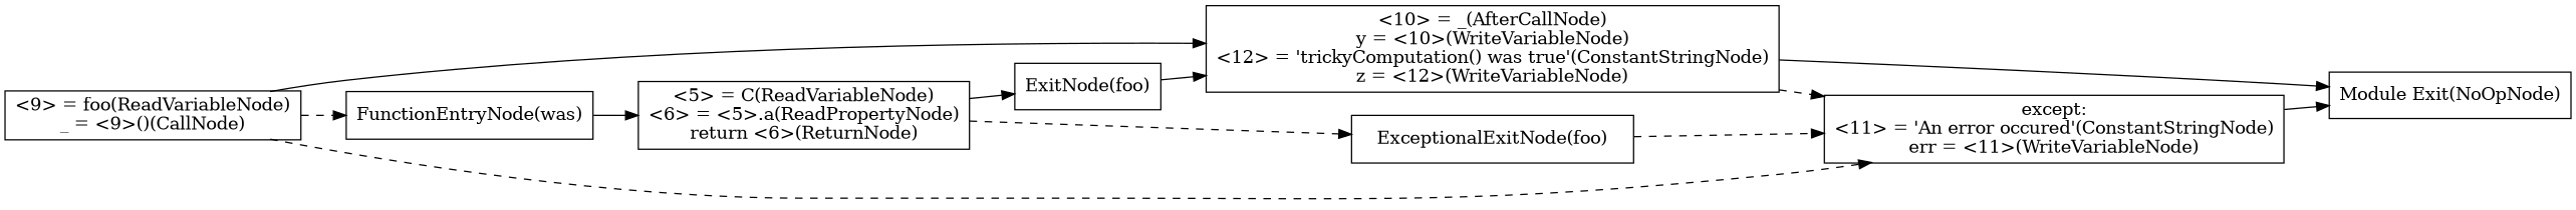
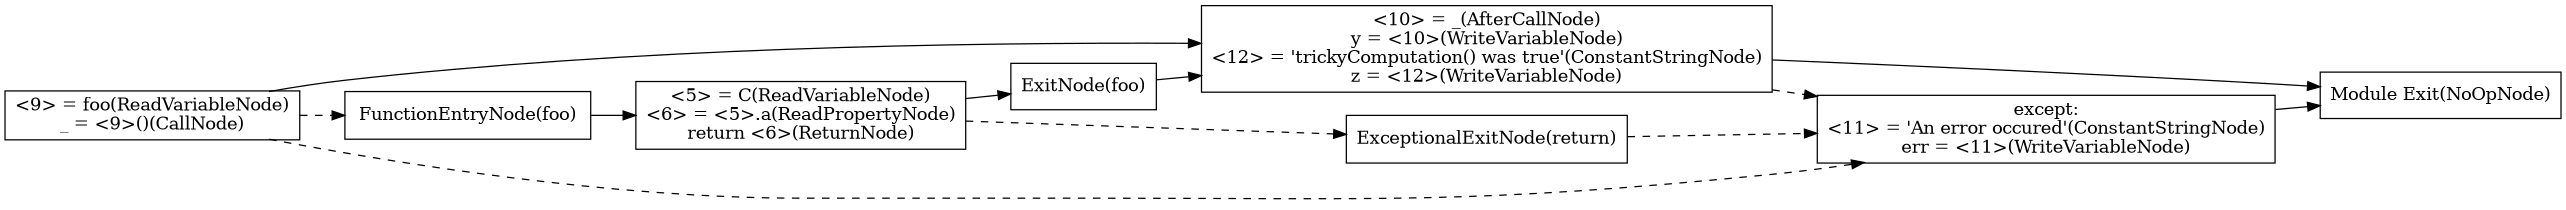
  digraph {
    rankdir=LR
    node [shape=record]
    edge [style=solid]
    n1 [label="&lt;9&gt; = foo	(ReadVariableNode)\n_ = &lt;9&gt;()	(CallNode)"]
    n2 [label="&lt;10&gt; = _	(AfterCallNode)\ny = &lt;10&gt;	(WriteVariableNode)\n&lt;12&gt; = 'trickyComputation() was true'	(ConstantStringNode)\nz = &lt;12&gt;	(WriteVariableNode)"]
    n3 [label="except:\n&lt;11&gt; = 'An error occured'	(ConstantStringNode)\nerr = &lt;11&gt;	(WriteVariableNode)"]
-   n4 [label="FunctionEntryNode(was)"]
+   n4 [label="FunctionEntryNode(foo)"]
    n5 [label="Module Exit	(NoOpNode)"]
    n6 [label="&lt;5&gt; = C	(ReadVariableNode)\n&lt;6&gt; = &lt;5&gt;.a	(ReadPropertyNode)\nreturn &lt;6&gt;	(ReturnNode)"]
    n7 [label="ExitNode(foo)"]
-   n8 [label="ExceptionalExitNode(foo)"]
+   n8 [label="ExceptionalExitNode(return)"]
    n1 -> n2
    n1 -> n3 [style=dashed]
    n1 -> n4 [style=dashed]
    n2 -> n3 [style=dashed]
    n2 -> n5
    n3 -> n5
    n4 -> n6
    n6 -> n7
    n6 -> n8 [style=dashed]
    n7 -> n2
    n8 -> n3 [style=dashed]
  }
